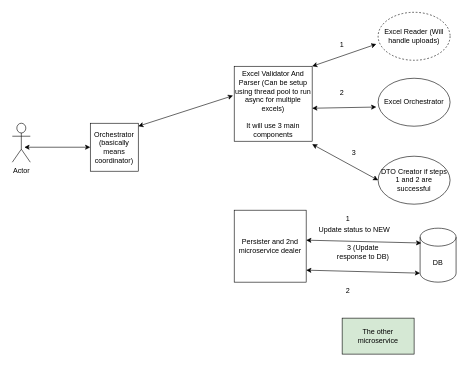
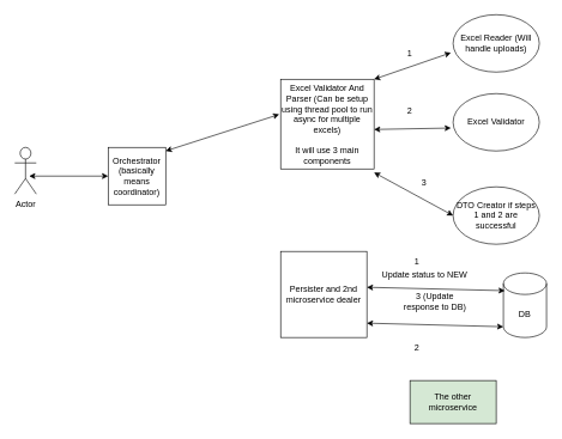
  <mxCell id="0" />
  <mxCell id="1" parent="0" />
  <mxCell id="2" value="&lt;div&gt;Excel Validator And Parser (Can be setup using thread pool to run async for multiple excels)&lt;/div&gt;&lt;div&gt;&lt;br&gt;&lt;/div&gt;&lt;div&gt;It will use 3 main components&lt;br&gt;&lt;/div&gt;" style="rounded=0;whiteSpace=wrap;html=1;" vertex="1" parent="1"><mxGeometry x="390" y="110" width="130" height="125" as="geometry" /></mxCell>
- <mxCell id="3" value="Excel Reader (Will handle uploads)" style="ellipse;whiteSpace=wrap;html=1;dashed=1;" vertex="1" parent="1"><mxGeometry x="630" y="20" width="120" height="80" as="geometry" /></mxCell>
- <mxCell id="4" value="Excel Orchestrator" style="ellipse;whiteSpace=wrap;html=1;" vertex="1" parent="1"><mxGeometry x="630" y="130" width="120" height="80" as="geometry" /></mxCell>
+ <mxCell id="3" value="Excel Reader (Will handle uploads)" style="ellipse;whiteSpace=wrap;html=1;" vertex="1" parent="1"><mxGeometry x="630" y="20" width="120" height="80" as="geometry" /></mxCell>
+ <mxCell id="4" value="Excel Validator" style="ellipse;whiteSpace=wrap;html=1;" vertex="1" parent="1"><mxGeometry x="630" y="130" width="120" height="80" as="geometry" /></mxCell>
  <mxCell id="5" value="DTO Creator if steps 1 and 2 are successful" style="ellipse;whiteSpace=wrap;html=1;" vertex="1" parent="1"><mxGeometry x="630" y="260" width="120" height="80" as="geometry" /></mxCell>
  <mxCell id="6" value="" style="endArrow=classic;startArrow=classic;html=1;rounded=0;entryX=-0.025;entryY=0.663;entryDx=0;entryDy=0;entryPerimeter=0;" edge="1" parent="1" target="3"><mxGeometry width="50" height="50" relative="1" as="geometry"><mxPoint x="520" y="110" as="sourcePoint" /><mxPoint x="570" y="60" as="targetPoint" /></mxGeometry></mxCell>
  <mxCell id="7" value="" style="endArrow=classic;startArrow=classic;html=1;rounded=0;entryX=-0.025;entryY=0.6;entryDx=0;entryDy=0;entryPerimeter=0;exitX=1;exitY=0.56;exitDx=0;exitDy=0;exitPerimeter=0;" edge="1" parent="1" source="2" target="4"><mxGeometry width="50" height="50" relative="1" as="geometry"><mxPoint x="530" y="180" as="sourcePoint" /><mxPoint x="580" y="130" as="targetPoint" /></mxGeometry></mxCell>
  <mxCell id="8" value="" style="endArrow=classic;startArrow=classic;html=1;rounded=0;entryX=0;entryY=0.5;entryDx=0;entryDy=0;" edge="1" parent="1" target="5"><mxGeometry width="50" height="50" relative="1" as="geometry"><mxPoint x="520" y="240" as="sourcePoint" /><mxPoint x="570" y="190" as="targetPoint" /></mxGeometry></mxCell>
  <mxCell id="9" value="1" style="text;html=1;strokeColor=none;fillColor=none;align=center;verticalAlign=middle;whiteSpace=wrap;rounded=0;" vertex="1" parent="1"><mxGeometry x="540" y="60" width="60" height="30" as="geometry" /></mxCell>
  <mxCell id="10" value="2" style="text;html=1;strokeColor=none;fillColor=none;align=center;verticalAlign=middle;whiteSpace=wrap;rounded=0;" vertex="1" parent="1"><mxGeometry x="540" y="140" width="60" height="30" as="geometry" /></mxCell>
  <mxCell id="11" value="1" style="text;html=1;strokeColor=none;fillColor=none;align=center;verticalAlign=middle;whiteSpace=wrap;rounded=0;" vertex="1" parent="1"><mxGeometry x="550" y="350" width="60" height="30" as="geometry" /></mxCell>
  <mxCell id="12" value="Orchestrator (basically means coordinator)" style="whiteSpace=wrap;html=1;aspect=fixed;" vertex="1" parent="1"><mxGeometry x="150" y="205" width="80" height="80" as="geometry" /></mxCell>
  <mxCell id="13" value="" style="endArrow=classic;startArrow=classic;html=1;rounded=0;entryX=-0.015;entryY=0.392;entryDx=0;entryDy=0;entryPerimeter=0;" edge="1" parent="1" target="2"><mxGeometry width="50" height="50" relative="1" as="geometry"><mxPoint x="230" y="210" as="sourcePoint" /><mxPoint x="280" y="160" as="targetPoint" /></mxGeometry></mxCell>
  <mxCell id="14" value="Persister and 2nd microservice dealer" style="whiteSpace=wrap;html=1;aspect=fixed;" vertex="1" parent="1"><mxGeometry x="390" y="350" width="120" height="120" as="geometry" /></mxCell>
  <mxCell id="15" value="DB" style="shape=cylinder3;whiteSpace=wrap;html=1;boundedLbl=1;backgroundOutline=1;size=15;" vertex="1" parent="1"><mxGeometry x="700" y="380" width="60" height="90" as="geometry" /></mxCell>
  <mxCell id="16" value="" style="endArrow=classic;startArrow=classic;html=1;rounded=0;entryX=0.033;entryY=0.275;entryDx=0;entryDy=0;entryPerimeter=0;" edge="1" parent="1" target="15"><mxGeometry width="50" height="50" relative="1" as="geometry"><mxPoint x="510" y="400" as="sourcePoint" /><mxPoint x="690" y="400" as="targetPoint" /></mxGeometry></mxCell>
  <mxCell id="17" value="3" style="text;html=1;strokeColor=none;fillColor=none;align=center;verticalAlign=middle;whiteSpace=wrap;rounded=0;" vertex="1" parent="1"><mxGeometry x="560" y="240" width="60" height="30" as="geometry" /></mxCell>
  <mxCell id="18" value="The other microservice" style="rounded=0;whiteSpace=wrap;html=1;fillColor=#d5e8d4;" vertex="1" parent="1"><mxGeometry x="570" y="530" width="120" height="60" as="geometry" /></mxCell>
  <mxCell id="19" value="Update status to NEW" style="text;html=1;align=center;verticalAlign=middle;resizable=0;points=[];autosize=1;strokeColor=none;fillColor=none;" vertex="1" parent="1"><mxGeometry x="520" y="368" width="140" height="30" as="geometry" /></mxCell>
  <mxCell id="20" value="2" style="text;html=1;strokeColor=none;fillColor=none;align=center;verticalAlign=middle;whiteSpace=wrap;rounded=0;" vertex="1" parent="1"><mxGeometry x="550" y="470" width="60" height="30" as="geometry" /></mxCell>
  <mxCell id="21" value="" style="endArrow=classic;startArrow=classic;html=1;rounded=0;entryX=0;entryY=1;entryDx=0;entryDy=-15;entryPerimeter=0;" edge="1" parent="1" target="15"><mxGeometry width="50" height="50" relative="1" as="geometry"><mxPoint x="510" y="450" as="sourcePoint" /><mxPoint x="560" y="400" as="targetPoint" /></mxGeometry></mxCell>
  <mxCell id="22" value="3 (Update response to DB)" style="text;html=1;strokeColor=none;fillColor=none;align=center;verticalAlign=middle;whiteSpace=wrap;rounded=0;" vertex="1" parent="1"><mxGeometry x="560" y="405" width="90" height="30" as="geometry" /></mxCell>
  <mxCell id="23" value="Actor" style="shape=umlActor;verticalLabelPosition=bottom;verticalAlign=top;html=1;outlineConnect=0;" vertex="1" parent="1"><mxGeometry x="20" y="205" width="30" height="65" as="geometry" /></mxCell>
  <mxCell id="24" value="" style="endArrow=classic;startArrow=classic;html=1;rounded=0;entryX=0;entryY=0.5;entryDx=0;entryDy=0;" edge="1" parent="1" target="12"><mxGeometry width="50" height="50" relative="1" as="geometry"><mxPoint x="40" y="245" as="sourcePoint" /><mxPoint x="90" y="200" as="targetPoint" /></mxGeometry></mxCell>
